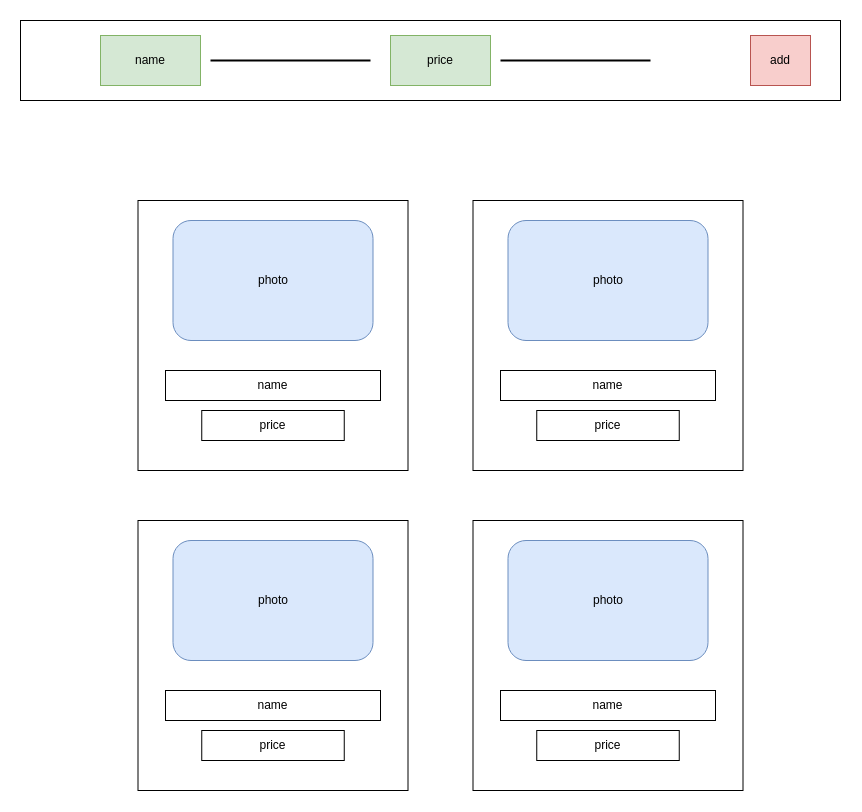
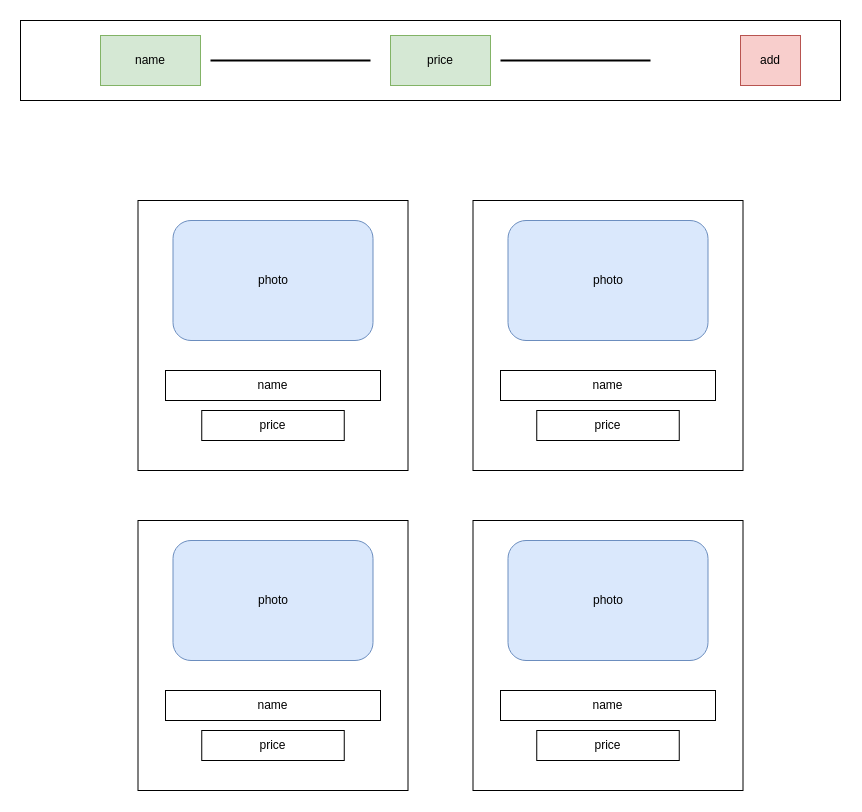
  <mxCell id="0" />
  <mxCell id="1" parent="0" />
  <mxCell id="2" value="" style="rounded=0;whiteSpace=wrap;html=1;" vertex="1" parent="1"><mxGeometry width="820" height="80" as="geometry" x="20" y="20" /></mxCell>
- <mxCell id="3" value="add" style="rounded=0;whiteSpace=wrap;html=1;fillColor=#f8cecc;strokeColor=#b85450;" vertex="1" parent="1"><mxGeometry x="750" y="35" width="60" height="50" as="geometry" /></mxCell>
+ <mxCell id="3" value="add" style="rounded=0;whiteSpace=wrap;html=1;fillColor=#f8cecc;strokeColor=#b85450;" vertex="1" parent="1"><mxGeometry x="740" y="35" width="60" height="50" as="geometry" /></mxCell>
  <mxCell id="4" value="" style="line;strokeWidth=2;html=1;" vertex="1" parent="1"><mxGeometry x="500" y="55" width="150" height="10" as="geometry" /></mxCell>
  <mxCell id="5" value="" style="line;strokeWidth=2;html=1;" vertex="1" parent="1"><mxGeometry x="210" y="55" width="160" height="10" as="geometry" /></mxCell>
  <mxCell id="6" value="name" style="rounded=0;whiteSpace=wrap;html=1;fillColor=#d5e8d4;strokeColor=#82b366;" vertex="1" parent="1"><mxGeometry x="100" y="35" width="100" height="50" as="geometry" /></mxCell>
  <mxCell id="7" value="price" style="rounded=0;whiteSpace=wrap;html=1;fillColor=#d5e8d4;strokeColor=#82b366;" vertex="1" parent="1"><mxGeometry x="390" y="35" width="100" height="50" as="geometry" /></mxCell>
  <mxCell id="8" value="" style="whiteSpace=wrap;html=1;aspect=fixed;" vertex="1" parent="1"><mxGeometry x="137.5" y="200" width="270" height="270" as="geometry" /></mxCell>
  <mxCell id="9" value="photo" style="rounded=1;whiteSpace=wrap;html=1;fillColor=#dae8fc;strokeColor=#6c8ebf;" vertex="1" parent="1"><mxGeometry x="172.5" y="220" width="200" height="120" as="geometry" /></mxCell>
  <mxCell id="10" value="name" style="rounded=0;whiteSpace=wrap;html=1;" vertex="1" parent="1"><mxGeometry x="165" y="370" width="215" height="30" as="geometry" /></mxCell>
  <mxCell id="11" value="price" style="rounded=0;whiteSpace=wrap;html=1;" vertex="1" parent="1"><mxGeometry x="201.25" y="410" width="142.5" height="30" as="geometry" /></mxCell>
  <mxCell id="12" value="" style="whiteSpace=wrap;html=1;aspect=fixed;" vertex="1" parent="1"><mxGeometry x="472.5" y="200" width="270" height="270" as="geometry" /></mxCell>
  <mxCell id="13" value="photo" style="rounded=1;whiteSpace=wrap;html=1;fillColor=#dae8fc;strokeColor=#6c8ebf;" vertex="1" parent="1"><mxGeometry x="507.5" y="220" width="200" height="120" as="geometry" /></mxCell>
  <mxCell id="14" value="name" style="rounded=0;whiteSpace=wrap;html=1;" vertex="1" parent="1"><mxGeometry x="500" y="370" width="215" height="30" as="geometry" /></mxCell>
  <mxCell id="15" value="price" style="rounded=0;whiteSpace=wrap;html=1;" vertex="1" parent="1"><mxGeometry x="536.25" y="410" width="142.5" height="30" as="geometry" /></mxCell>
  <mxCell id="16" value="" style="whiteSpace=wrap;html=1;aspect=fixed;" vertex="1" parent="1"><mxGeometry x="137.5" y="520" width="270" height="270" as="geometry" /></mxCell>
  <mxCell id="17" value="photo" style="rounded=1;whiteSpace=wrap;html=1;fillColor=#dae8fc;strokeColor=#6c8ebf;" vertex="1" parent="1"><mxGeometry x="172.5" y="540" width="200" height="120" as="geometry" /></mxCell>
  <mxCell id="18" value="name" style="rounded=0;whiteSpace=wrap;html=1;" vertex="1" parent="1"><mxGeometry x="165" y="690" width="215" height="30" as="geometry" /></mxCell>
  <mxCell id="19" value="price" style="rounded=0;whiteSpace=wrap;html=1;" vertex="1" parent="1"><mxGeometry x="201.25" y="730" width="142.5" height="30" as="geometry" /></mxCell>
  <mxCell id="20" value="" style="whiteSpace=wrap;html=1;aspect=fixed;" vertex="1" parent="1"><mxGeometry x="472.5" y="520" width="270" height="270" as="geometry" /></mxCell>
  <mxCell id="21" value="photo" style="rounded=1;whiteSpace=wrap;html=1;fillColor=#dae8fc;strokeColor=#6c8ebf;" vertex="1" parent="1"><mxGeometry x="507.5" y="540" width="200" height="120" as="geometry" /></mxCell>
  <mxCell id="22" value="name" style="rounded=0;whiteSpace=wrap;html=1;" vertex="1" parent="1"><mxGeometry x="500" y="690" width="215" height="30" as="geometry" /></mxCell>
  <mxCell id="23" value="price" style="rounded=0;whiteSpace=wrap;html=1;" vertex="1" parent="1"><mxGeometry x="536.25" y="730" width="142.5" height="30" as="geometry" /></mxCell>
